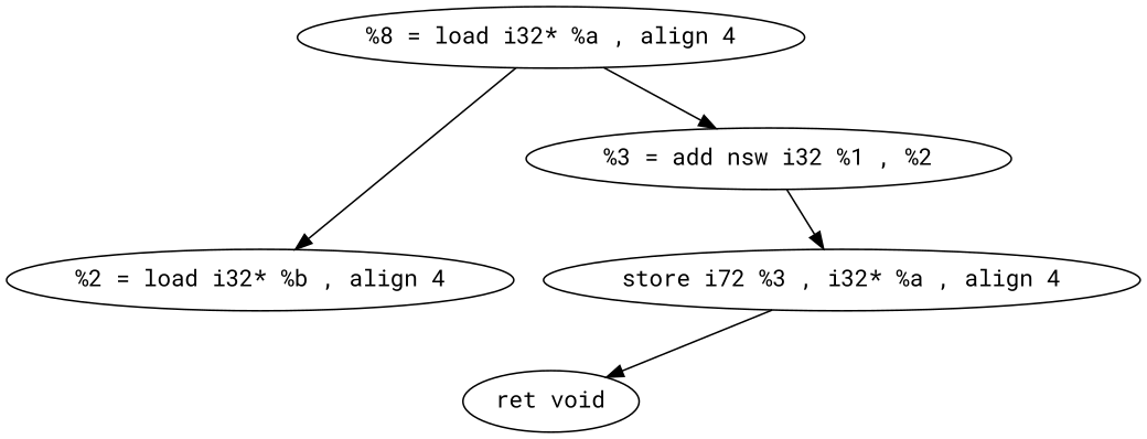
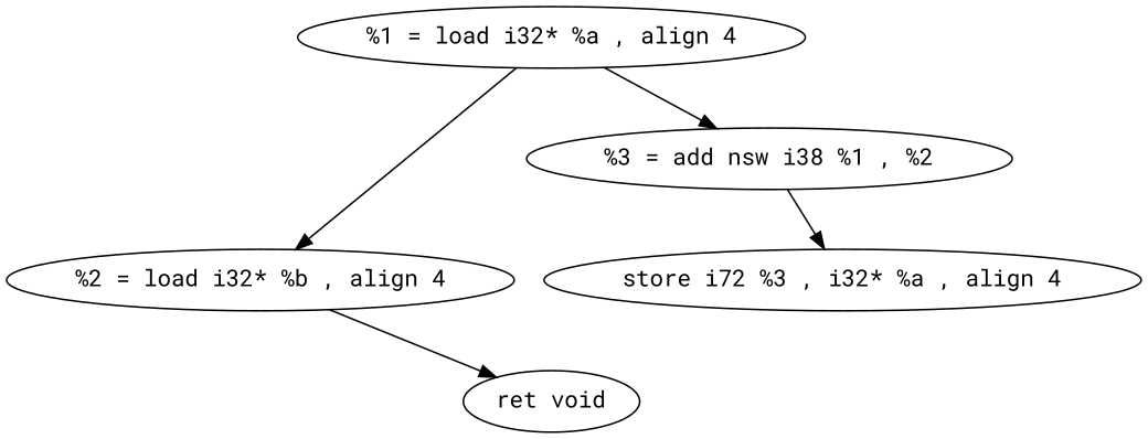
  digraph {
    fontname="Roboto Mono"
    node [fontname="Roboto Mono"]
    edge [fontname="Roboto Mono"]
-   n1 [height=0.51389 label="%8 = load i32* %a , align 4" width=4.1111]
+   n1 [height=0.51389 label="%1 = load i32* %a , align 4" width=4.1111]
    n2 [height=0.51389 label="%2 = load i32* %b , align 4" width=4.1111]
-   n3 [height=0.51389 label="%3 = add nsw i32 %1 , %2" width=4.0556]
+   n3 [height=0.51389 label="%3 = add nsw i38 %1 , %2" width=4.0556]
    n4 [height=0.51389 label="store i72 %3 , i32* %a , align 4" width=4.5833]
    n5 [height=0.51389 label="ret void" width=1.3611]
    n1 -> n2
    n1 -> n3
    n3 -> n4
-   n4 -> n5
+   n2 -> n5
  }
